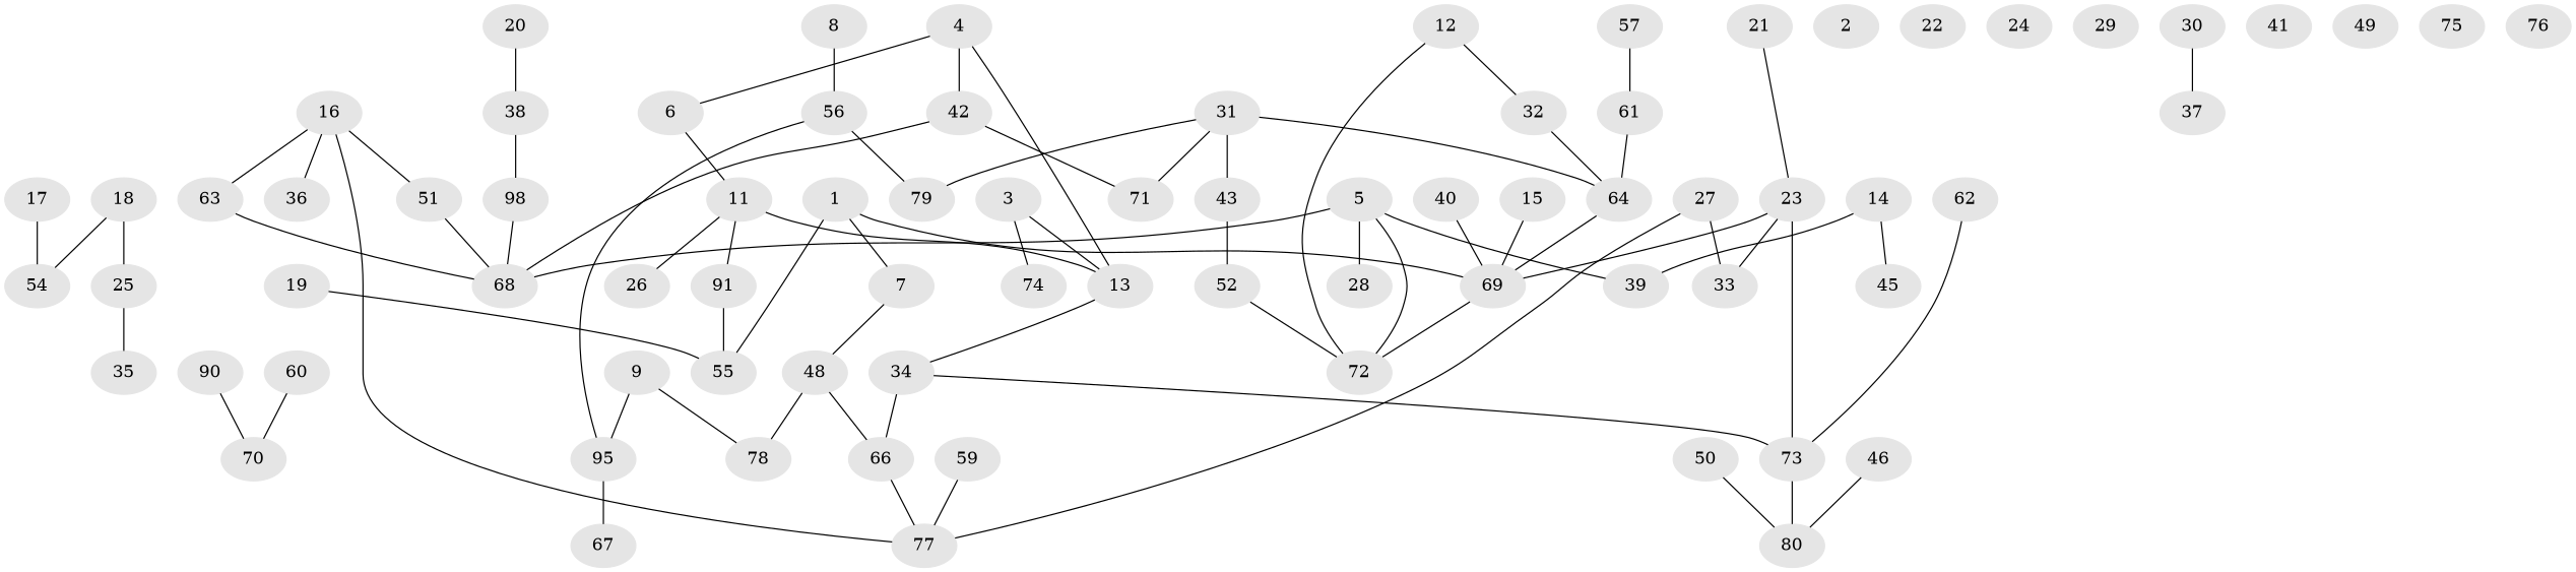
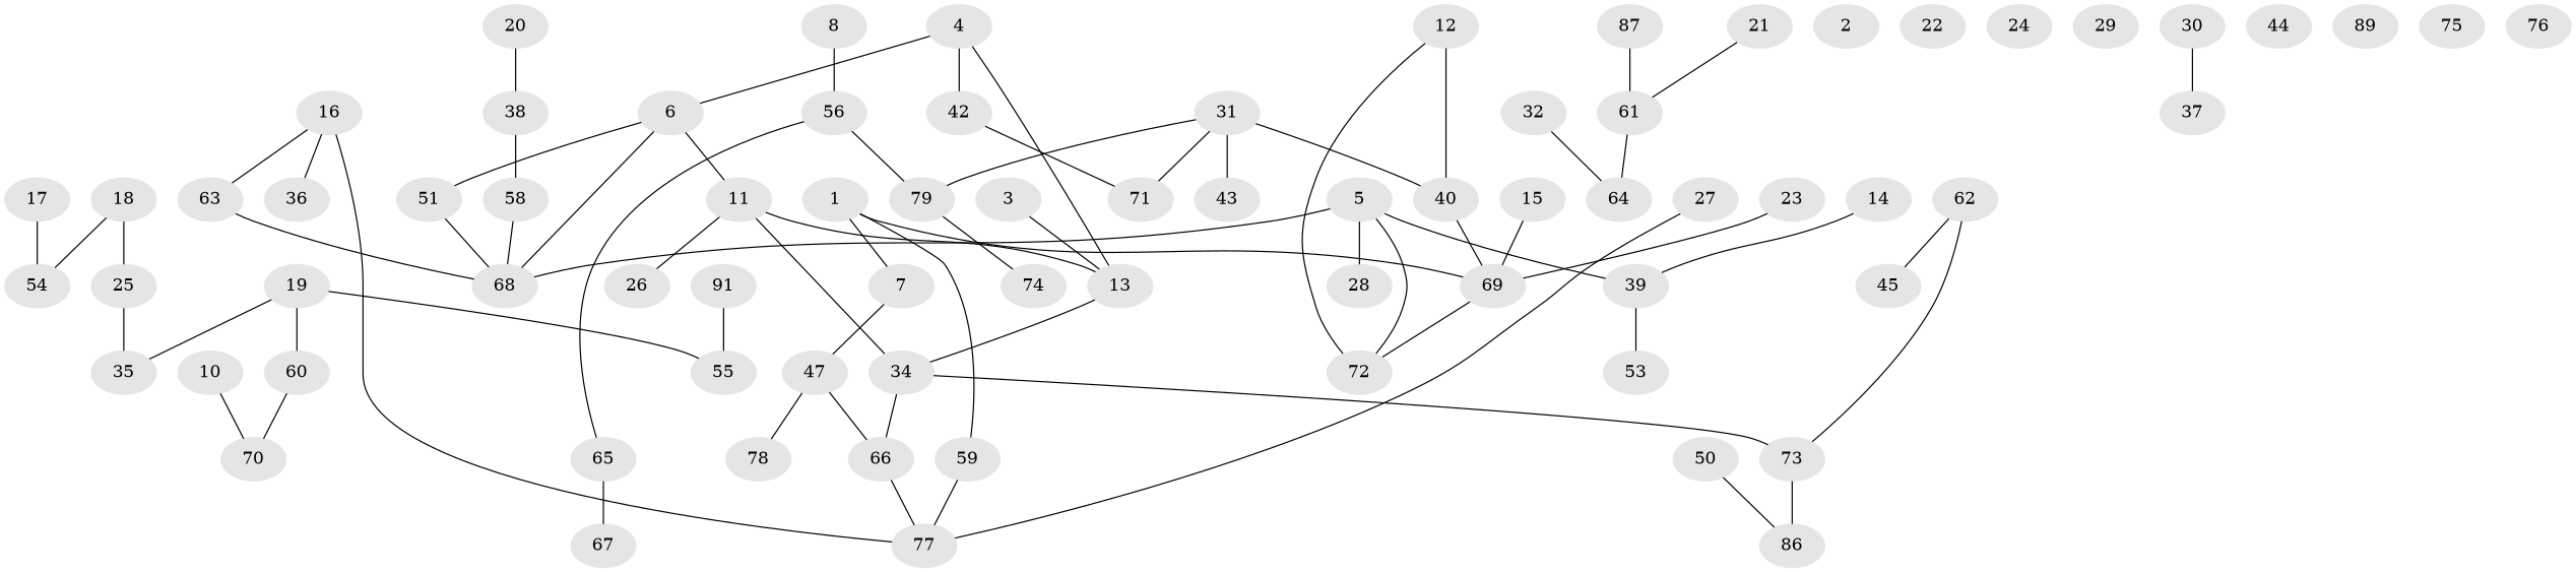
  graph {
    node [color=gray90 style=filled]
    1
    7
    59
    69
-   48
+   48 [label=47]
    77
    72
    2
    3
    13
    74
    34
    4
    6
    42
    68
    11
    51
    71
    5
    28
    39
+   53
    26
    n25 [label=91]
    78
    66
    8
    56
-   65 [label=95]
+   65
    79
-   9
    67
-   10 [label=90]
+   10
    70
    55
    12
    32
    64
    73
    14
    45
    15
    16
    36
    63
    17
    54
    18
    25
    35
    19
    60
    20
    38
-   58 [label=98]
+   58
    21
    61
    22
    23
-   33
-   80
+   80 [label=86]
    24
    27
    29
    30
    37
    31
    43
-   52
    40
-   44 [label=41]
-   46
-   49
+   44
+   49 [label=89]
    50
-   57
+   57 [label=87]
    62
    75
    76
    1 -- 7
-   1 -- 55
+   1 -- 59
    1 -- 69
    7 -- 48
    59 -- 77
    69 -- 72
    48 -- 78
    48 -- 66
    3 -- 13
-   3 -- 74
+   79 -- 74
    13 -- 34
    34 -- 66
    34 -- 73
    4 -- 13
    4 -- 6
    4 -- 42
-   42 -- 68
+   6 -- 68
    6 -- 11
-   16 -- 51
+   6 -- 51
    42 -- 71
    11 -- 13
    11 -- 26
-   11 -- n25
+   11 -- 34
    51 -- 68
    5 -- 72
    5 -- 68
    5 -- 28
    5 -- 39
+   39 -- 53
    n25 -- 55
    66 -- 77
    8 -- 56
    56 -- 65
    56 -- 79
    65 -- 67
-   9 -- 78
-   9 -- 65
    10 -- 70
    12 -- 72
-   12 -- 32
+   12 -- 40
    32 -- 64
-   64 -- 69
    73 -- 80
    14 -- 39
-   14 -- 45
+   62 -- 45
    15 -- 69
    16 -- 77
    16 -- 36
    16 -- 63
    63 -- 68
    17 -- 54
    18 -- 54
    18 -- 25
    25 -- 35
    19 -- 55
+   19 -- 35
+   19 -- 60
    60 -- 70
    20 -- 38
    38 -- 58
    58 -- 68
-   21 -- 23
+   21 -- 61
    61 -- 64
    23 -- 69
-   23 -- 73
-   23 -- 33
    27 -- 77
-   27 -- 33
    30 -- 37
    31 -- 71
    31 -- 79
-   31 -- 64
+   31 -- 40
    31 -- 43
-   43 -- 52
-   52 -- 72
    40 -- 69
-   46 -- 80
    50 -- 80
    57 -- 61
    62 -- 73
  }
